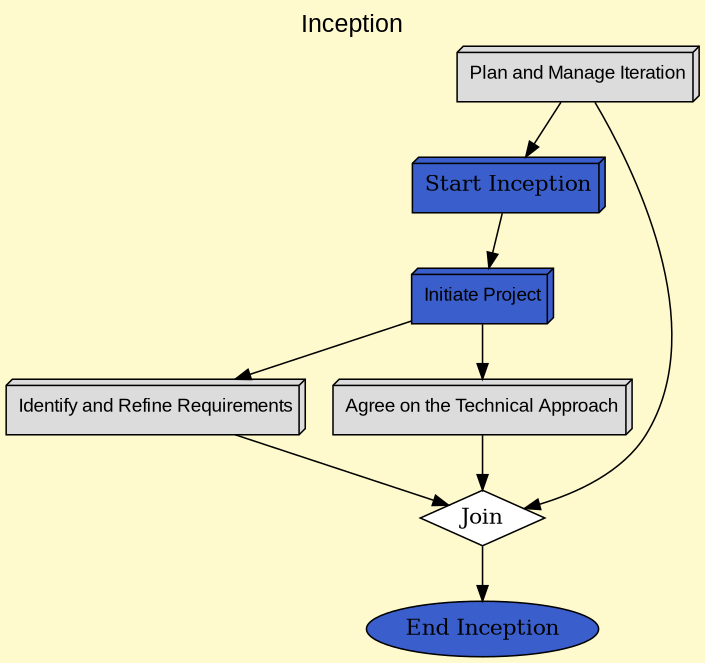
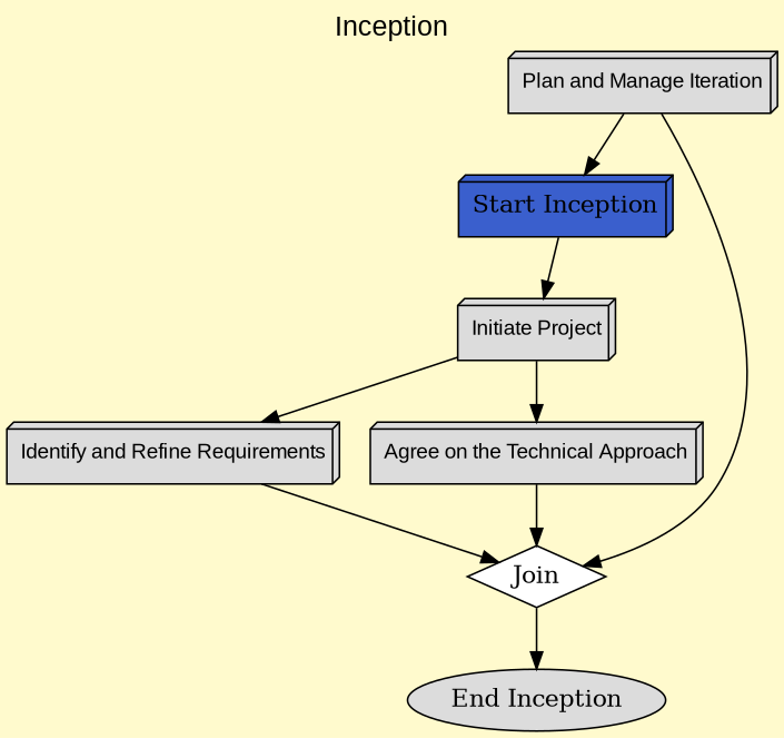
  digraph {
    bgcolor=lemonchiffon
    fontname=Arial
    fontsize=16
    label=Inception
    labelloc=t
    node [fillcolor="#DCDCDC" shape=box3d style=filled fontname=Arial fontsize=12 margin="0.11,0.11"]
    edge [style=solid]
    n1 [fillcolor=royalblue3 label="Start Inception" fontname="" fontsize="" margin=""]
-   n2 [fillcolor=royalblue3 label="Initiate Project"]
+   n2 [label="Initiate Project"]
    n3 [label="Identify and Refine Requirements"]
    n4 [label="Agree on the Technical Approach"]
    n5 [label="Plan and Manage Iteration"]
    n6 [fillcolor=white label=Join shape=diamond fontname="" fontsize="" margin=""]
-   n7 [fillcolor=royalblue3 label="End Inception" shape=ellipse fontname="" fontsize="" margin=""]
+   n7 [label="End Inception" shape=ellipse fontname="" fontsize="" margin=""]
    n1 -> n2
    n2 -> n3
    n2 -> n4
    n3 -> n6
    n4 -> n6
    n5 -> n1
    n5 -> n6
    n6 -> n7
  }
